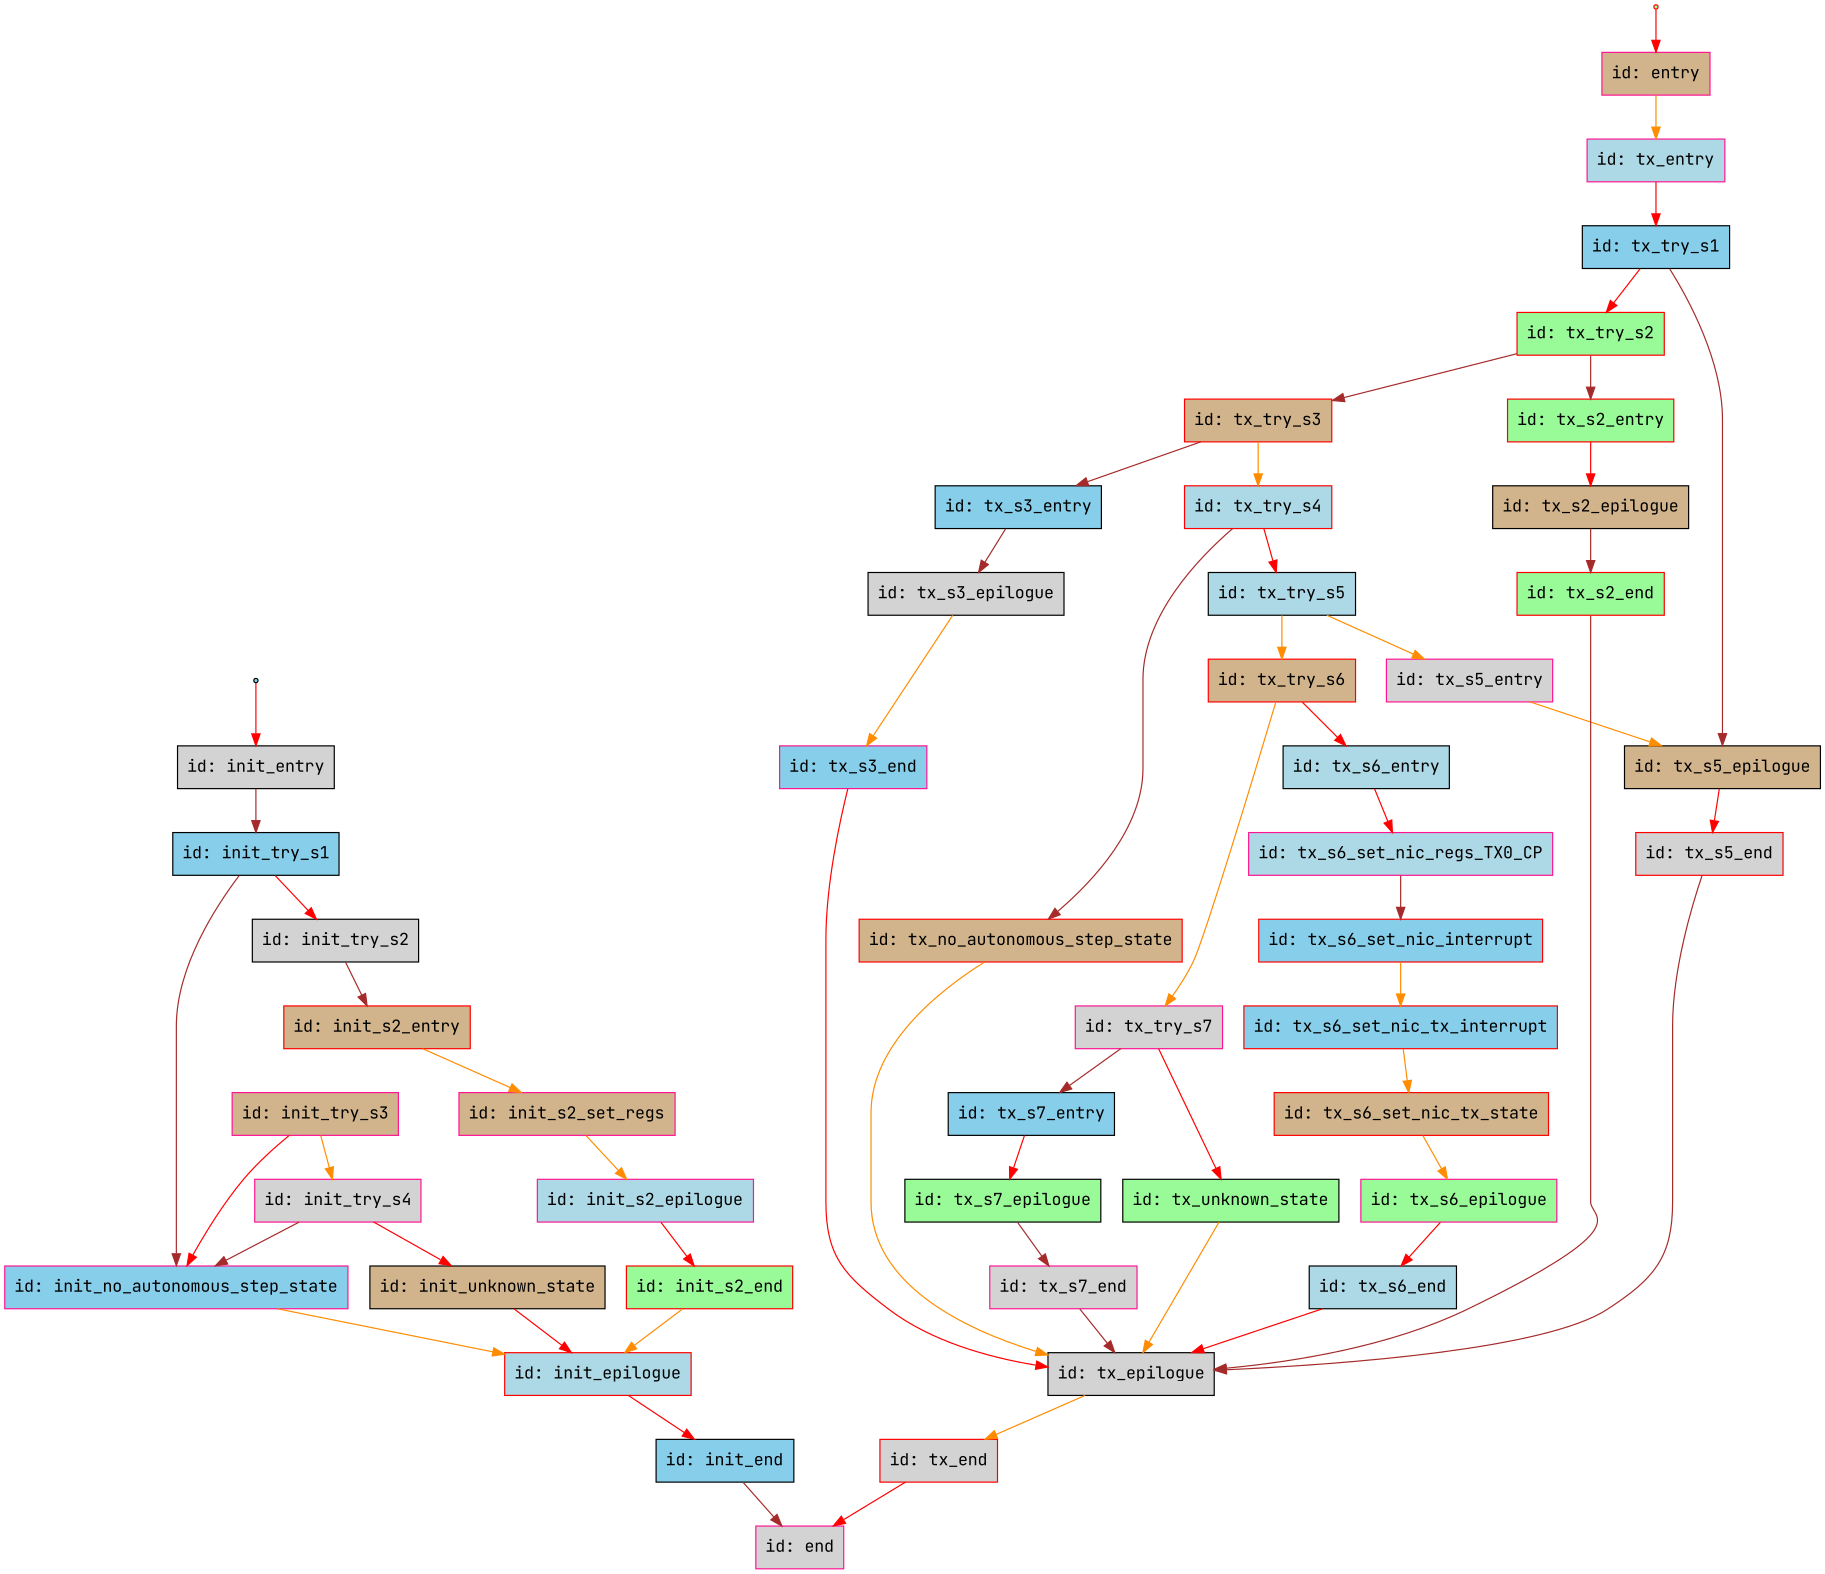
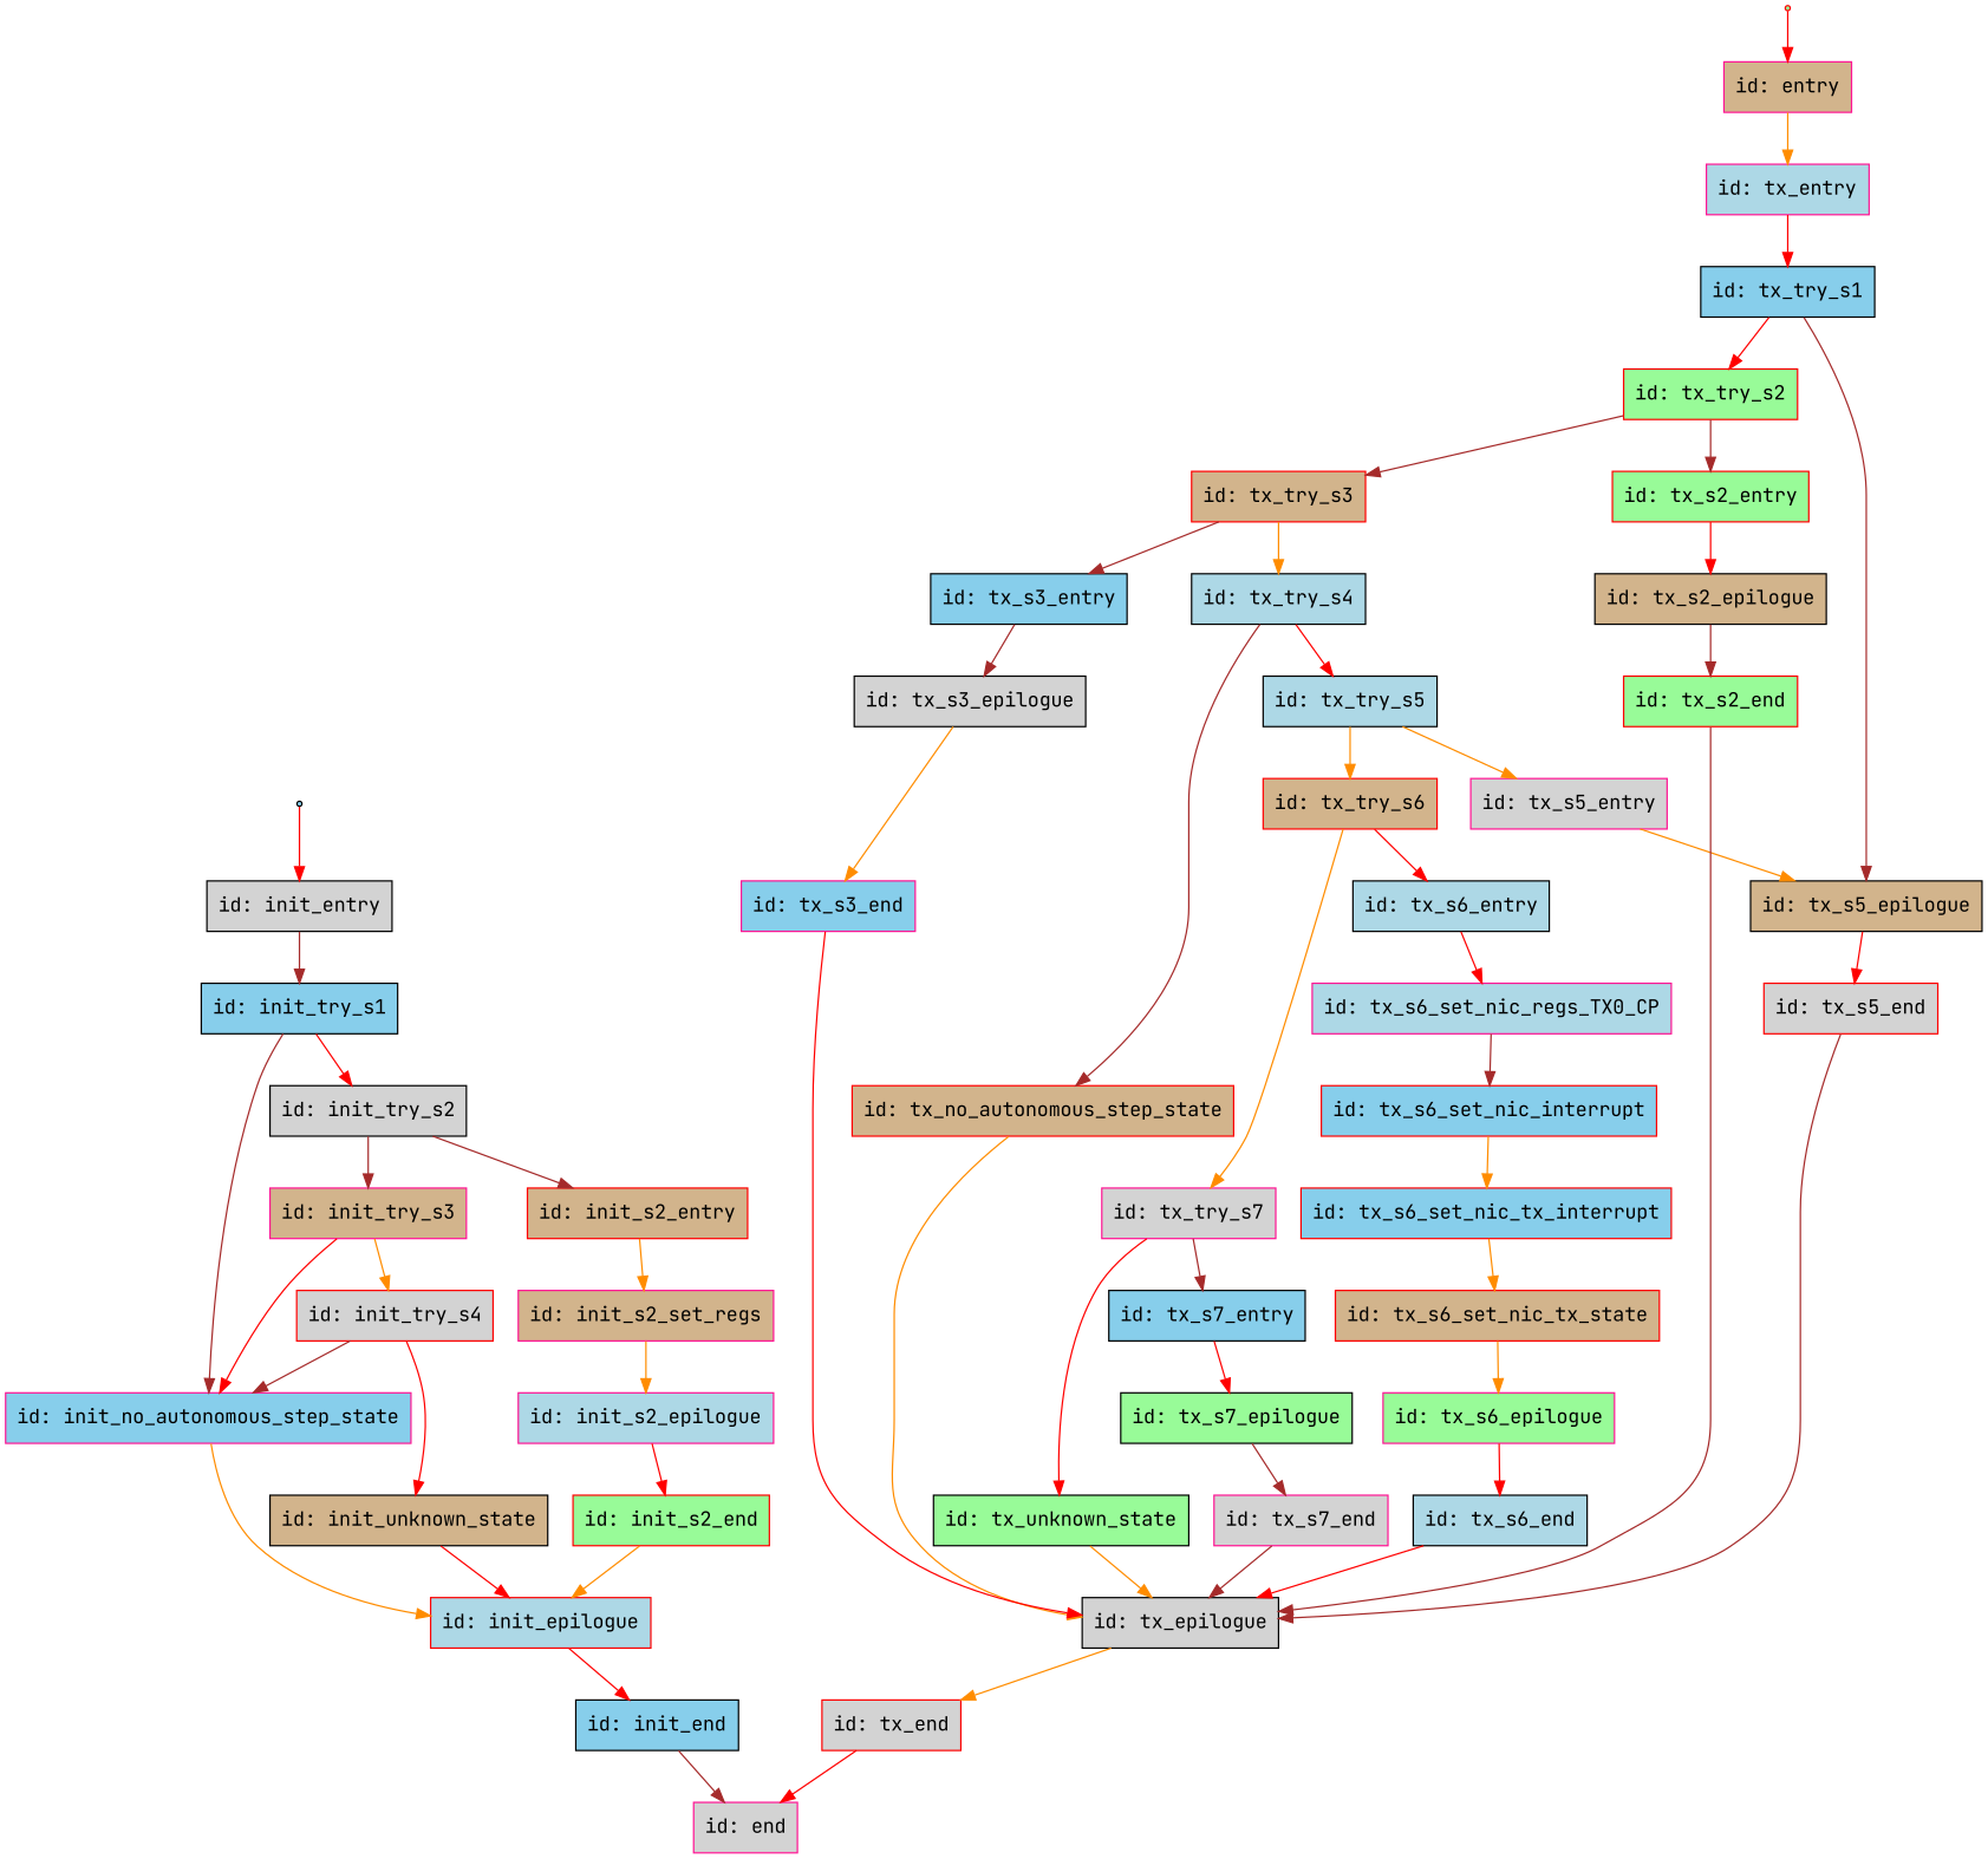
  digraph {
    fontname="JetBrains Mono"
    node [color=black fillcolor=tan fontname="JetBrains Mono" shape=record style=filled]
    edge [color=red fontname="JetBrains Mono"]
    n1 [color=deeppink label="id: entry\l"]
    n2 [color=deeppink fillcolor=lightblue label="id: tx_entry\l"]
    n3 [fillcolor=skyblue label="id: tx_try_s1\l"]
    n4 [fillcolor=lightgrey label="id: init_entry\l"]
    n5 [fillcolor=skyblue label="id: init_try_s1\l"]
    n6 [fillcolor=lightgrey label="id: init_try_s2\l"]
    n7 [color=deeppink fillcolor=skyblue label="id: init_no_autonomous_step_state\l"]
    n8 [color=deeppink label="id: init_try_s3\l"]
    n9 [color=red label="id: init_s2_entry\l"]
    n10 [color=red fillcolor=lightblue label="id: init_epilogue\l"]
-   n11 [color=deeppink fillcolor=lightgrey label="id: init_try_s4\l"]
+   n11 [color=red fillcolor=lightgrey label="id: init_try_s4\l"]
    n12 [color=deeppink label="id: init_s2_set_regs\l"]
    n13 [label="id: init_unknown_state\l"]
    n14 [color=deeppink fillcolor=lightblue label="id: init_s2_epilogue\l"]
    n15 [color=red fillcolor=palegreen label="id: init_s2_end\l"]
    n16 [fillcolor=skyblue label="id: init_end\l"]
    n17 [color=deeppink fillcolor=lightgrey label="id: end\l"]
    n18 [color=red fillcolor=palegreen label="id: tx_try_s2\l"]
    n19 [label="id: tx_s5_epilogue\l"]
    n20 [color=red label="id: tx_try_s3\l"]
    n21 [color=red fillcolor=palegreen label="id: tx_s2_entry\l"]
    n22 [color=red label="id: tx_no_autonomous_step_state\l"]
    n23 [fillcolor=lightgrey label="id: tx_epilogue\l"]
-   n24 [color=red fillcolor=lightblue label="id: tx_try_s4\l"]
+   n24 [fillcolor=lightblue label="id: tx_try_s4\l"]
    n25 [fillcolor=skyblue label="id: tx_s3_entry\l"]
    n26 [label="id: tx_s2_epilogue\l"]
    n27 [fillcolor=lightblue label="id: tx_try_s5\l"]
    n28 [fillcolor=lightgrey label="id: tx_s3_epilogue\l"]
    n29 [color=red label="id: tx_try_s6\l"]
    n30 [color=deeppink fillcolor=lightgrey label="id: tx_s5_entry\l"]
    n31 [color=deeppink fillcolor=lightgrey label="id: tx_try_s7\l"]
    n32 [fillcolor=lightblue label="id: tx_s6_entry\l"]
    n33 [fillcolor=skyblue label="id: tx_s7_entry\l"]
    n34 [fillcolor=palegreen label="id: tx_unknown_state\l"]
    n35 [color=deeppink fillcolor=lightblue label="id: tx_s6_set_nic_regs_TX0_CP\l"]
    n36 [fillcolor=palegreen label="id: tx_s7_epilogue\l"]
    n37 [color=red fillcolor=palegreen label="id: tx_s2_end\l"]
    n38 [color=red fillcolor=lightgrey label="id: tx_end\l"]
    n39 [color=deeppink fillcolor=skyblue label="id: tx_s3_end\l"]
    n40 [color=red fillcolor=lightgrey label="id: tx_s5_end\l"]
    n41 [color=red fillcolor=skyblue label="id: tx_s6_set_nic_interrupt\l"]
    n42 [color=red fillcolor=skyblue label="id: tx_s6_set_nic_tx_interrupt\l"]
    n43 [color=red label="id: tx_s6_set_nic_tx_state\l"]
    n44 [color=deeppink fillcolor=palegreen label="id: tx_s6_epilogue\l"]
    n45 [fillcolor=lightblue label="id: tx_s6_end\l"]
    n46 [color=deeppink fillcolor=lightgrey label="id: tx_s7_end\l"]
    n_46 [color=red fillcolor=palegreen shape=point]
    n_47 [fillcolor=skyblue shape=point]
    n1 -> n2 [color=darkorange]
    n2 -> n3
    n3 -> n18
    n3 -> n19 [color=brown]
    n4 -> n5 [color=brown]
    n5 -> n6
    n5 -> n7 [color=brown]
+   n6 -> n8 [color=brown]
    n6 -> n9 [color=brown]
    n7 -> n10 [color=darkorange]
    n8 -> n7
    n8 -> n11 [color=darkorange]
    n9 -> n12 [color=darkorange]
    n10 -> n16
    n11 -> n7 [color=brown]
    n11 -> n13
    n12 -> n14 [color=darkorange]
    n13 -> n10
    n14 -> n15
    n15 -> n10 [color=darkorange]
    n16 -> n17 [color=brown]
    n18 -> n20 [color=brown]
    n18 -> n21 [color=brown]
    n19 -> n40
    n20 -> n24 [color=darkorange]
    n20 -> n25 [color=brown]
    n21 -> n26
    n22 -> n23 [color=darkorange]
    n23 -> n38 [color=darkorange]
    n24 -> n22 [color=brown]
    n24 -> n27
    n25 -> n28 [color=brown]
    n26 -> n37 [color=brown]
    n27 -> n29 [color=darkorange]
    n27 -> n30 [color=darkorange]
    n28 -> n39 [color=darkorange]
    n29 -> n31 [color=darkorange]
    n29 -> n32
    n30 -> n19 [color=darkorange]
    n31 -> n33 [color=brown]
    n31 -> n34
    n32 -> n35
    n33 -> n36
    n34 -> n23 [color=darkorange]
    n35 -> n41 [color=brown]
    n36 -> n46 [color=brown]
    n37 -> n23 [color=brown]
    n38 -> n17
    n39 -> n23
    n40 -> n23 [color=brown]
    n41 -> n42 [color=darkorange]
    n42 -> n43 [color=darkorange]
    n43 -> n44 [color=darkorange]
    n44 -> n45
    n45 -> n23
    n46 -> n23 [color=brown]
    n_46 -> n1
    n_47 -> n4
  }
